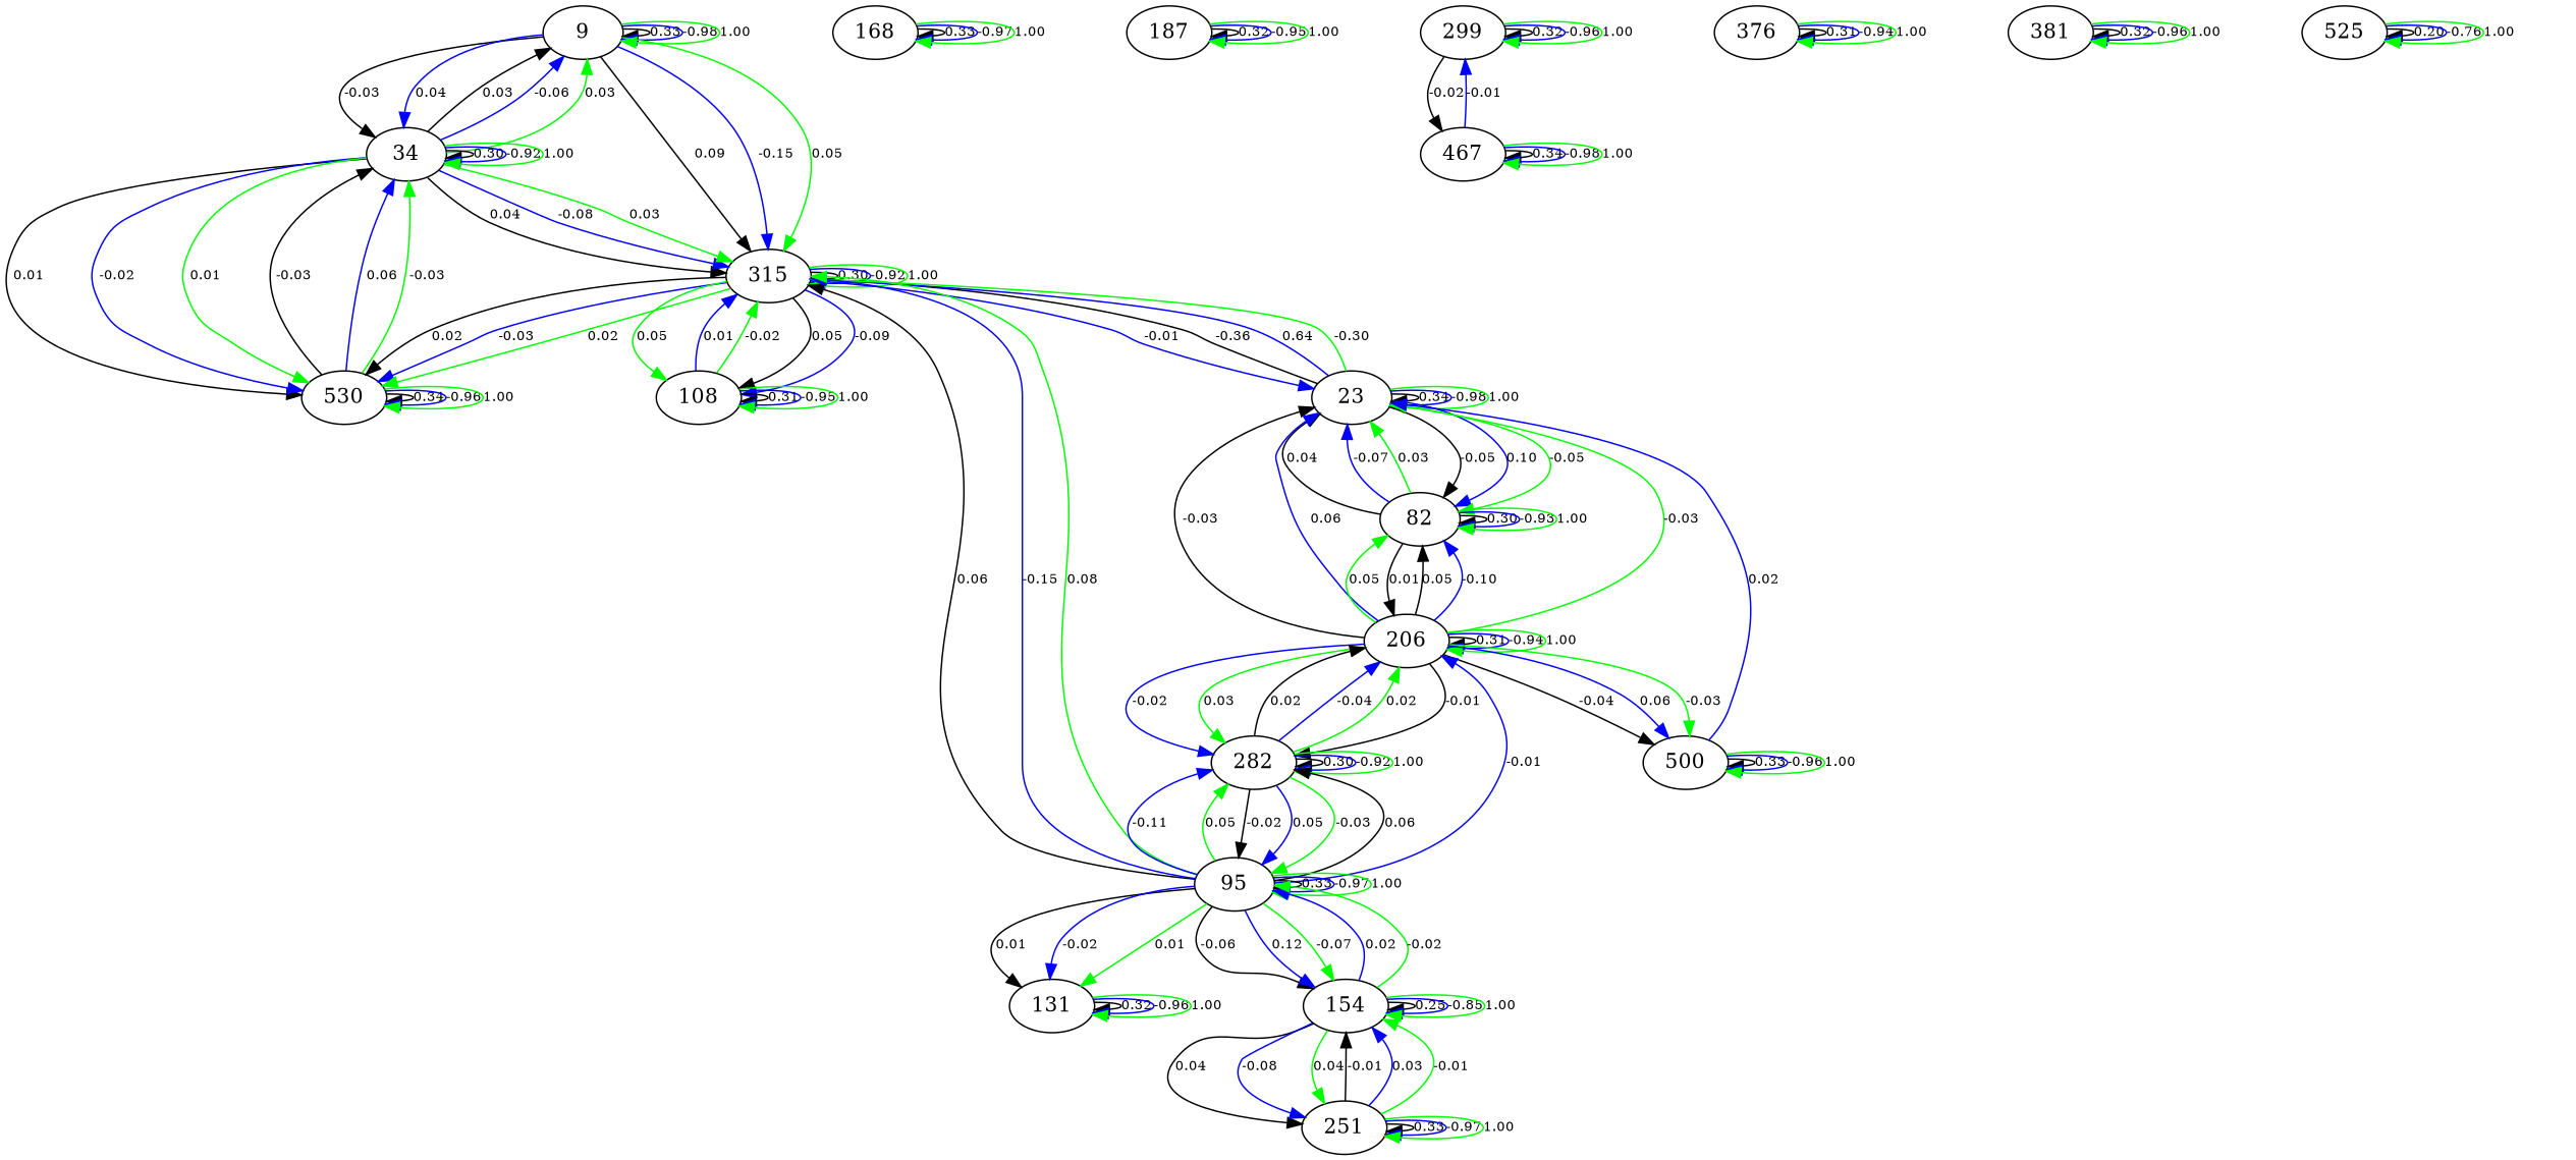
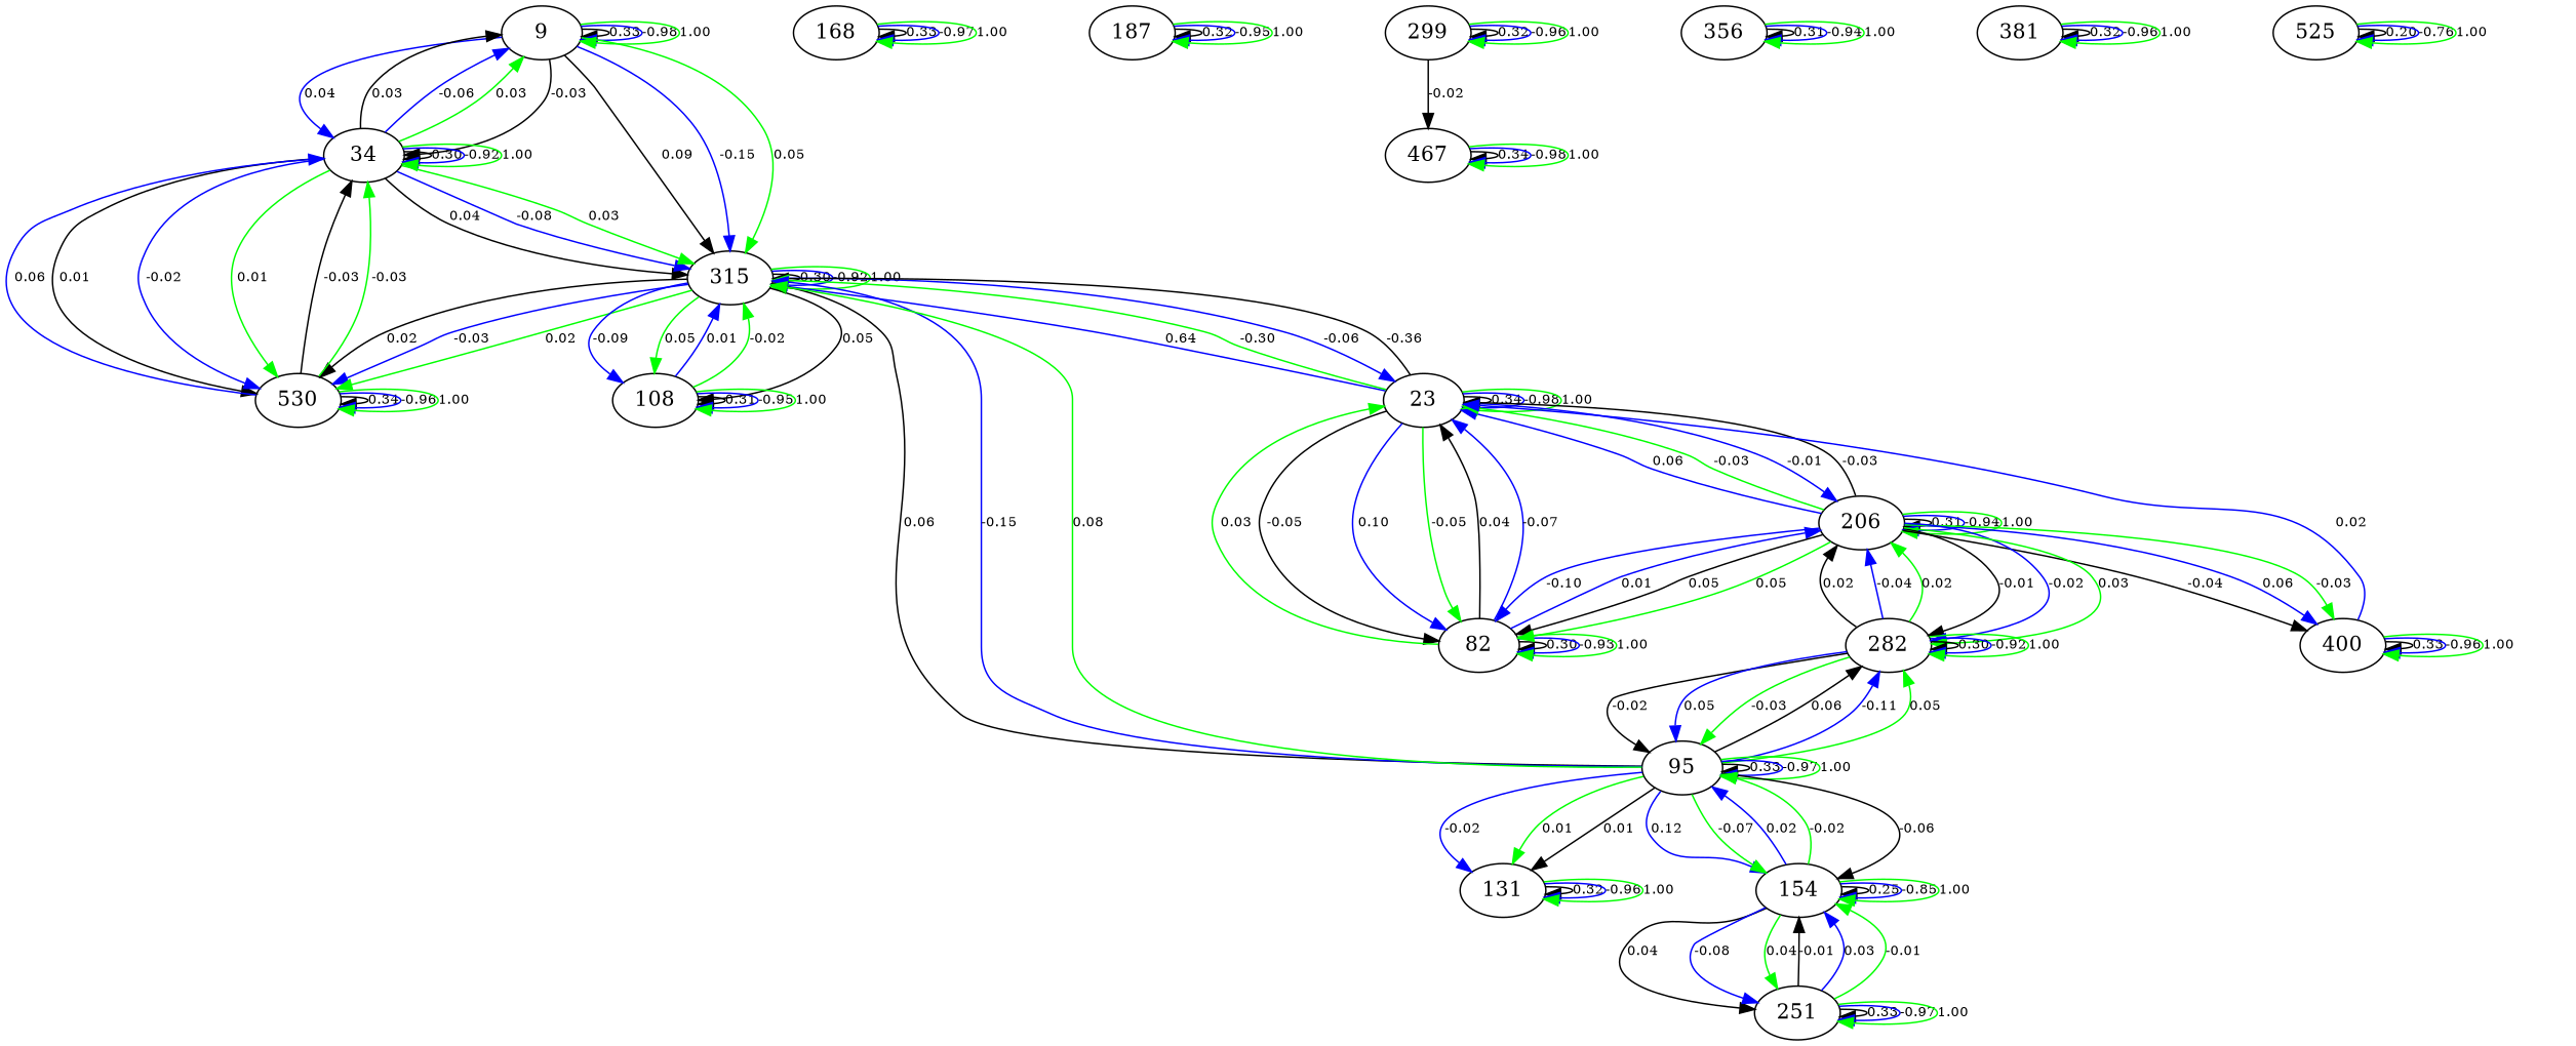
  digraph {
    edge [color=blue fontsize=9.0]
    9
    34
    315
    530
    23
    108
    82
    206
-   500
+   500 [label=400]
    282
    95
    131
    154
    251
    168
    187
    299
    467
-   356 [label=376]
+   356
    381
    525
    9 -> 9 [color=black label=0.33]
    9 -> 9 [label=-0.98]
    9 -> 9 [color=green label=1.00]
    9 -> 34 [color=black label=-0.03]
    9 -> 34 [label=0.04]
    9 -> 315 [color=black label=0.09]
    9 -> 315 [label=-0.15]
    9 -> 315 [color=green label=0.05]
    34 -> 9 [color=black label=0.03]
    34 -> 9 [label=-0.06]
    34 -> 9 [color=green label=0.03]
    34 -> 34 [color=black label=0.30]
    34 -> 34 [label=-0.92]
    34 -> 34 [color=green label=1.00]
    34 -> 315 [color=black label=0.04]
    34 -> 315 [label=-0.08]
    34 -> 315 [color=green label=0.03]
    34 -> 530 [color=black label=0.01]
    34 -> 530 [label=-0.02]
    34 -> 530 [color=green label=0.01]
    315 -> 315 [color=black label=0.30]
    315 -> 315 [label=-0.92]
    315 -> 315 [color=green label=1.00]
    315 -> 530 [color=black label=0.02]
    315 -> 530 [label=-0.03]
    315 -> 530 [color=green label=0.02]
-   315 -> 23 [label=-0.01]
+   315 -> 23 [label=-0.06]
    315 -> 108 [color=black label=0.05]
    315 -> 108 [label=-0.09]
    315 -> 108 [color=green label=0.05]
    530 -> 34 [color=black label=-0.03]
    530 -> 34 [label=0.06]
    530 -> 34 [color=green label=-0.03]
    530 -> 530 [color=black label=0.34]
    530 -> 530 [label=-0.96]
    530 -> 530 [color=green label=1.00]
    23 -> 315 [color=black label=-0.36]
    23 -> 315 [label=0.64]
    23 -> 315 [color=green label=-0.30]
    23 -> 23 [color=black label=0.34]
    23 -> 23 [label=-0.98]
    23 -> 23 [color=green label=1.00]
    23 -> 82 [color=black label=-0.05]
    23 -> 82 [label=0.10]
    23 -> 82 [color=green label=-0.05]
-   95 -> 206 [label=-0.01]
+   23 -> 206 [label=-0.01]
    108 -> 315 [label=0.01]
    108 -> 315 [color=green label=-0.02]
    108 -> 108 [color=black label=0.31]
    108 -> 108 [label=-0.95]
    108 -> 108 [color=green label=1.00]
    82 -> 23 [color=black label=0.04]
    82 -> 23 [label=-0.07]
    82 -> 23 [color=green label=0.03]
    82 -> 82 [color=black label=0.30]
    82 -> 82 [label=-0.93]
    82 -> 82 [color=green label=1.00]
-   82 -> 206 [color=black label=0.01]
+   82 -> 206 [label=0.01]
    206 -> 23 [color=black label=-0.03]
    206 -> 23 [label=0.06]
    206 -> 23 [color=green label=-0.03]
    206 -> 82 [color=black label=0.05]
    206 -> 82 [label=-0.10]
    206 -> 82 [color=green label=0.05]
    206 -> 206 [color=black label=0.31]
    206 -> 206 [label=-0.94]
    206 -> 206 [color=green label=1.00]
    206 -> 500 [color=black label=-0.04]
    206 -> 500 [label=0.06]
    206 -> 500 [color=green label=-0.03]
    206 -> 282 [color=black label=-0.01]
    206 -> 282 [label=-0.02]
    206 -> 282 [color=green label=0.03]
    500 -> 23 [label=0.02]
    500 -> 500 [color=black label=0.33]
    500 -> 500 [label=-0.96]
    500 -> 500 [color=green label=1.00]
    282 -> 206 [color=black label=0.02]
    282 -> 206 [label=-0.04]
    282 -> 206 [color=green label=0.02]
    282 -> 282 [color=black label=0.30]
    282 -> 282 [label=-0.92]
    282 -> 282 [color=green label=1.00]
    282 -> 95 [color=black label=-0.02]
    282 -> 95 [label=0.05]
    282 -> 95 [color=green label=-0.03]
    95 -> 315 [color=black label=0.06]
    95 -> 315 [label=-0.15]
    95 -> 315 [color=green label=0.08]
    95 -> 282 [color=black label=0.06]
    95 -> 282 [label=-0.11]
    95 -> 282 [color=green label=0.05]
    95 -> 95 [color=black label=0.33]
    95 -> 95 [label=-0.97]
    95 -> 95 [color=green label=1.00]
    95 -> 131 [color=black label=0.01]
    95 -> 131 [label=-0.02]
    95 -> 131 [color=green label=0.01]
    95 -> 154 [color=black label=-0.06]
    95 -> 154 [label=0.12]
    95 -> 154 [color=green label=-0.07]
    131 -> 131 [color=black label=0.32]
    131 -> 131 [label=-0.96]
    131 -> 131 [color=green label=1.00]
    154 -> 95 [label=0.02]
    154 -> 95 [color=green label=-0.02]
    154 -> 154 [color=black label=0.25]
    154 -> 154 [label=-0.85]
    154 -> 154 [color=green label=1.00]
    154 -> 251 [color=black label=0.04]
    154 -> 251 [label=-0.08]
    154 -> 251 [color=green label=0.04]
    251 -> 154 [color=black label=-0.01]
    251 -> 154 [label=0.03]
    251 -> 154 [color=green label=-0.01]
    251 -> 251 [color=black label=0.33]
    251 -> 251 [label=-0.97]
    251 -> 251 [color=green label=1.00]
    168 -> 168 [color=black label=0.33]
    168 -> 168 [label=-0.97]
    168 -> 168 [color=green label=1.00]
    187 -> 187 [color=black label=0.32]
    187 -> 187 [label=-0.95]
    187 -> 187 [color=green label=1.00]
    299 -> 299 [color=black label=0.32]
    299 -> 299 [label=-0.96]
    299 -> 299 [color=green label=1.00]
    299 -> 467 [color=black label=-0.02]
-   467 -> 299 [label=-0.01]
    467 -> 467 [color=black label=0.34]
    467 -> 467 [label=-0.98]
    467 -> 467 [color=green label=1.00]
    356 -> 356 [color=black label=0.31]
    356 -> 356 [label=-0.94]
    356 -> 356 [color=green label=1.00]
    381 -> 381 [color=black label=0.32]
    381 -> 381 [label=-0.96]
    381 -> 381 [color=green label=1.00]
    525 -> 525 [color=black label=0.20]
    525 -> 525 [label=-0.76]
    525 -> 525 [color=green label=1.00]
  }
